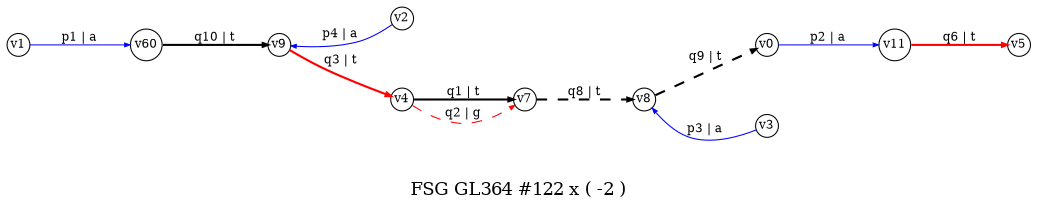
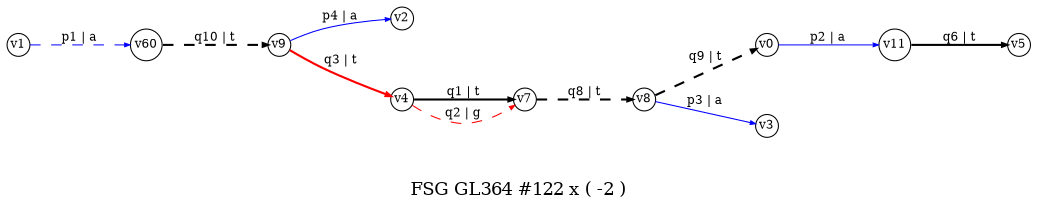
  digraph {
    fontsize=10
    label="FSG GL364 #122 x ( -2 )"
    noverlap=scale
    overall_factor="NumeratorDependentGrouping(364,1,AntiFermionSpinSumSign(1)*AutG(1)^-1*ExternalFermionOrderingSign(1)*InternalFermionLoopSign(-1))+NumeratorDependentGrouping(365,1,AntiFermionSpinSumSign(1)*AutG(1)^-1*ExternalFermionOrderingSign(1)*InternalFermionLoopSign(-1))"
    overall_factor_evaluated=-2
    rankdir=LR
    node [fontsize=7 margin=0 penwidth=0.6 shape=circle]
    edge [arrowsize=0.3 color=black fontsize=7 penwidth=1.2 style=solid]
    v1 [height=0.01]
    n2 [height=0.01 label=v60]
    v9 [height=0.01]
    v2 [height=0.01]
    v4 [height=0.01]
    v0 [height=0.01]
    v11 [height=0.01]
    v5 [height=0.01]
    v8 [height=0.01]
    v3 [height=0.01]
    v7 [height=0.01]
-   v1 -> n2 [color=blue label="p1 | a" penwidth=0.6]
-   n2 -> v9 [label="q10 | t"]
-   v2 -> v9 [color=blue label="p4 | a" penwidth=0.6]
+   v1 -> n2 [color=blue label="p1 | a" penwidth=0.6 style=dashed]
+   n2 -> v9 [label="q10 | t" style=dashed]
+   v9 -> v2 [color=blue label="p4 | a" penwidth=0.6]
    v9 -> v4 [color=red label="q3 | t"]
    v4 -> v7 [label="q1 | t"]
    v4 -> v7 [color=red label="q2 | g" penwidth=0.6 style=dashed]
    v0 -> v11 [color=blue label="p2 | a" penwidth=0.6]
-   v11 -> v5 [color=red label="q6 | t"]
+   v11 -> v5 [label="q6 | t"]
    v8 -> v0 [label="q9 | t" style=dashed]
-   v3 -> v8 [color=blue label="p3 | a" penwidth=0.6]
+   v8 -> v3 [color=blue label="p3 | a" penwidth=0.6]
    v7 -> v8 [label="q8 | t" style=dashed]
  }
